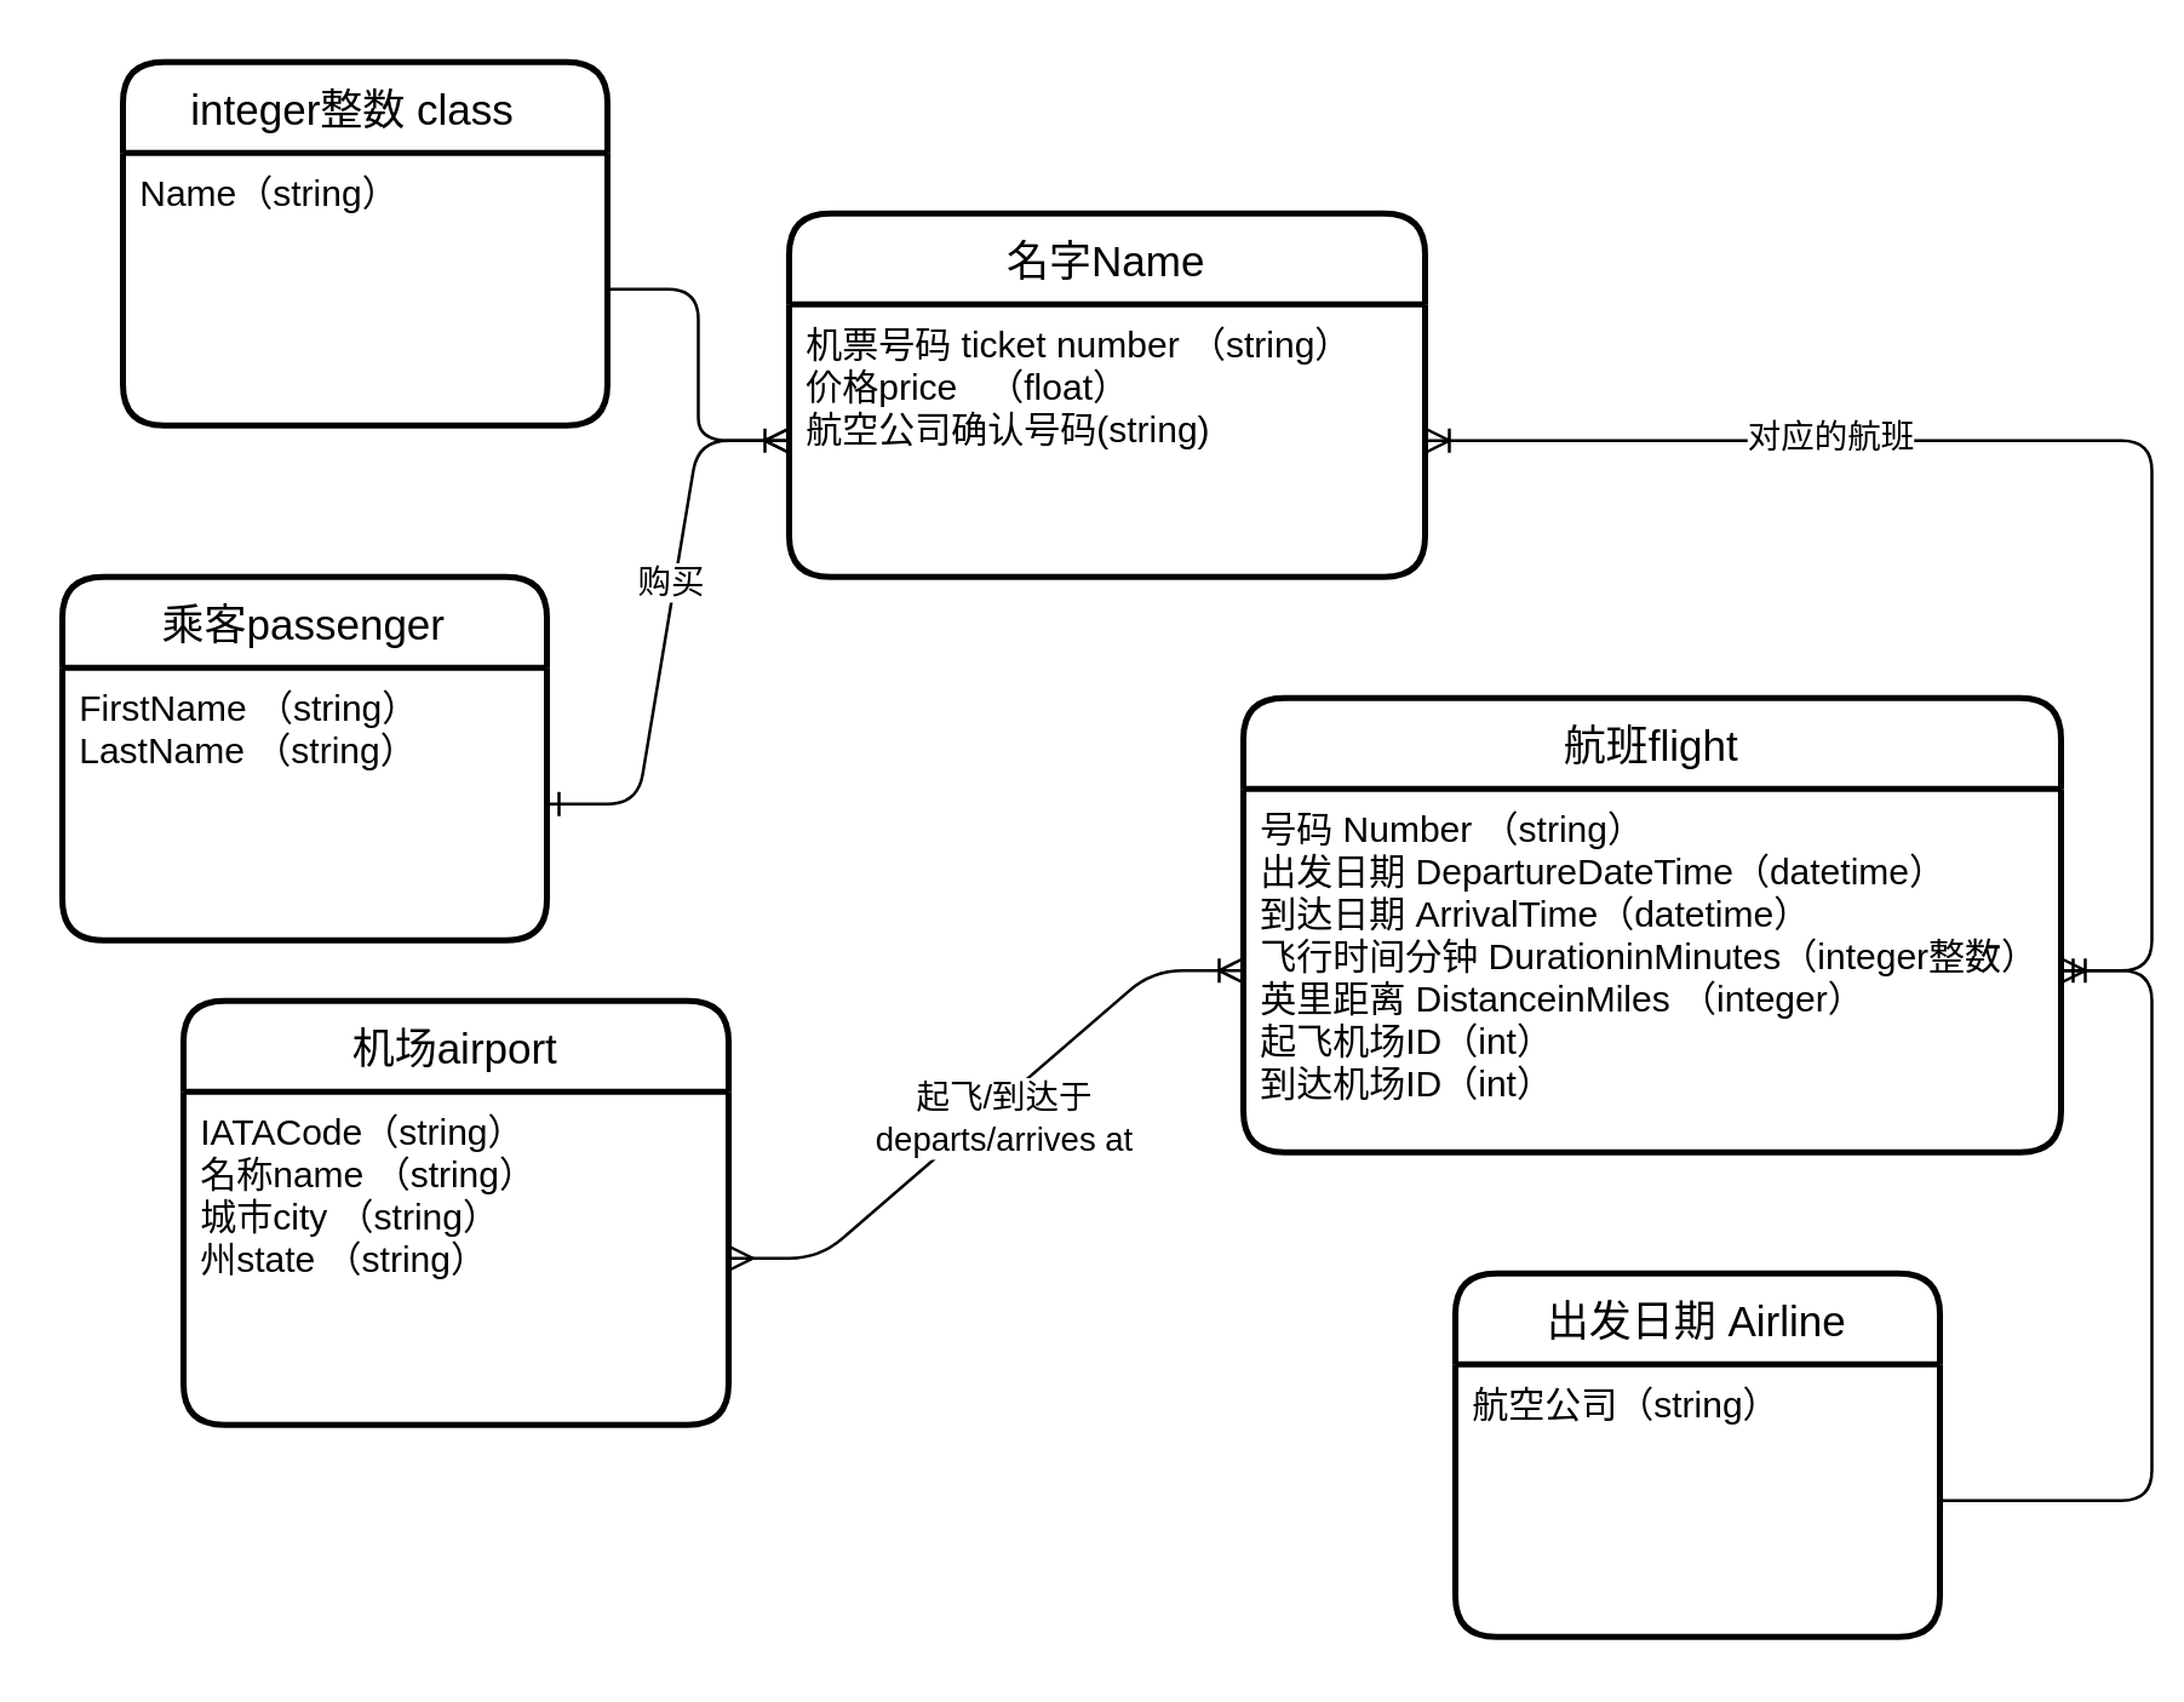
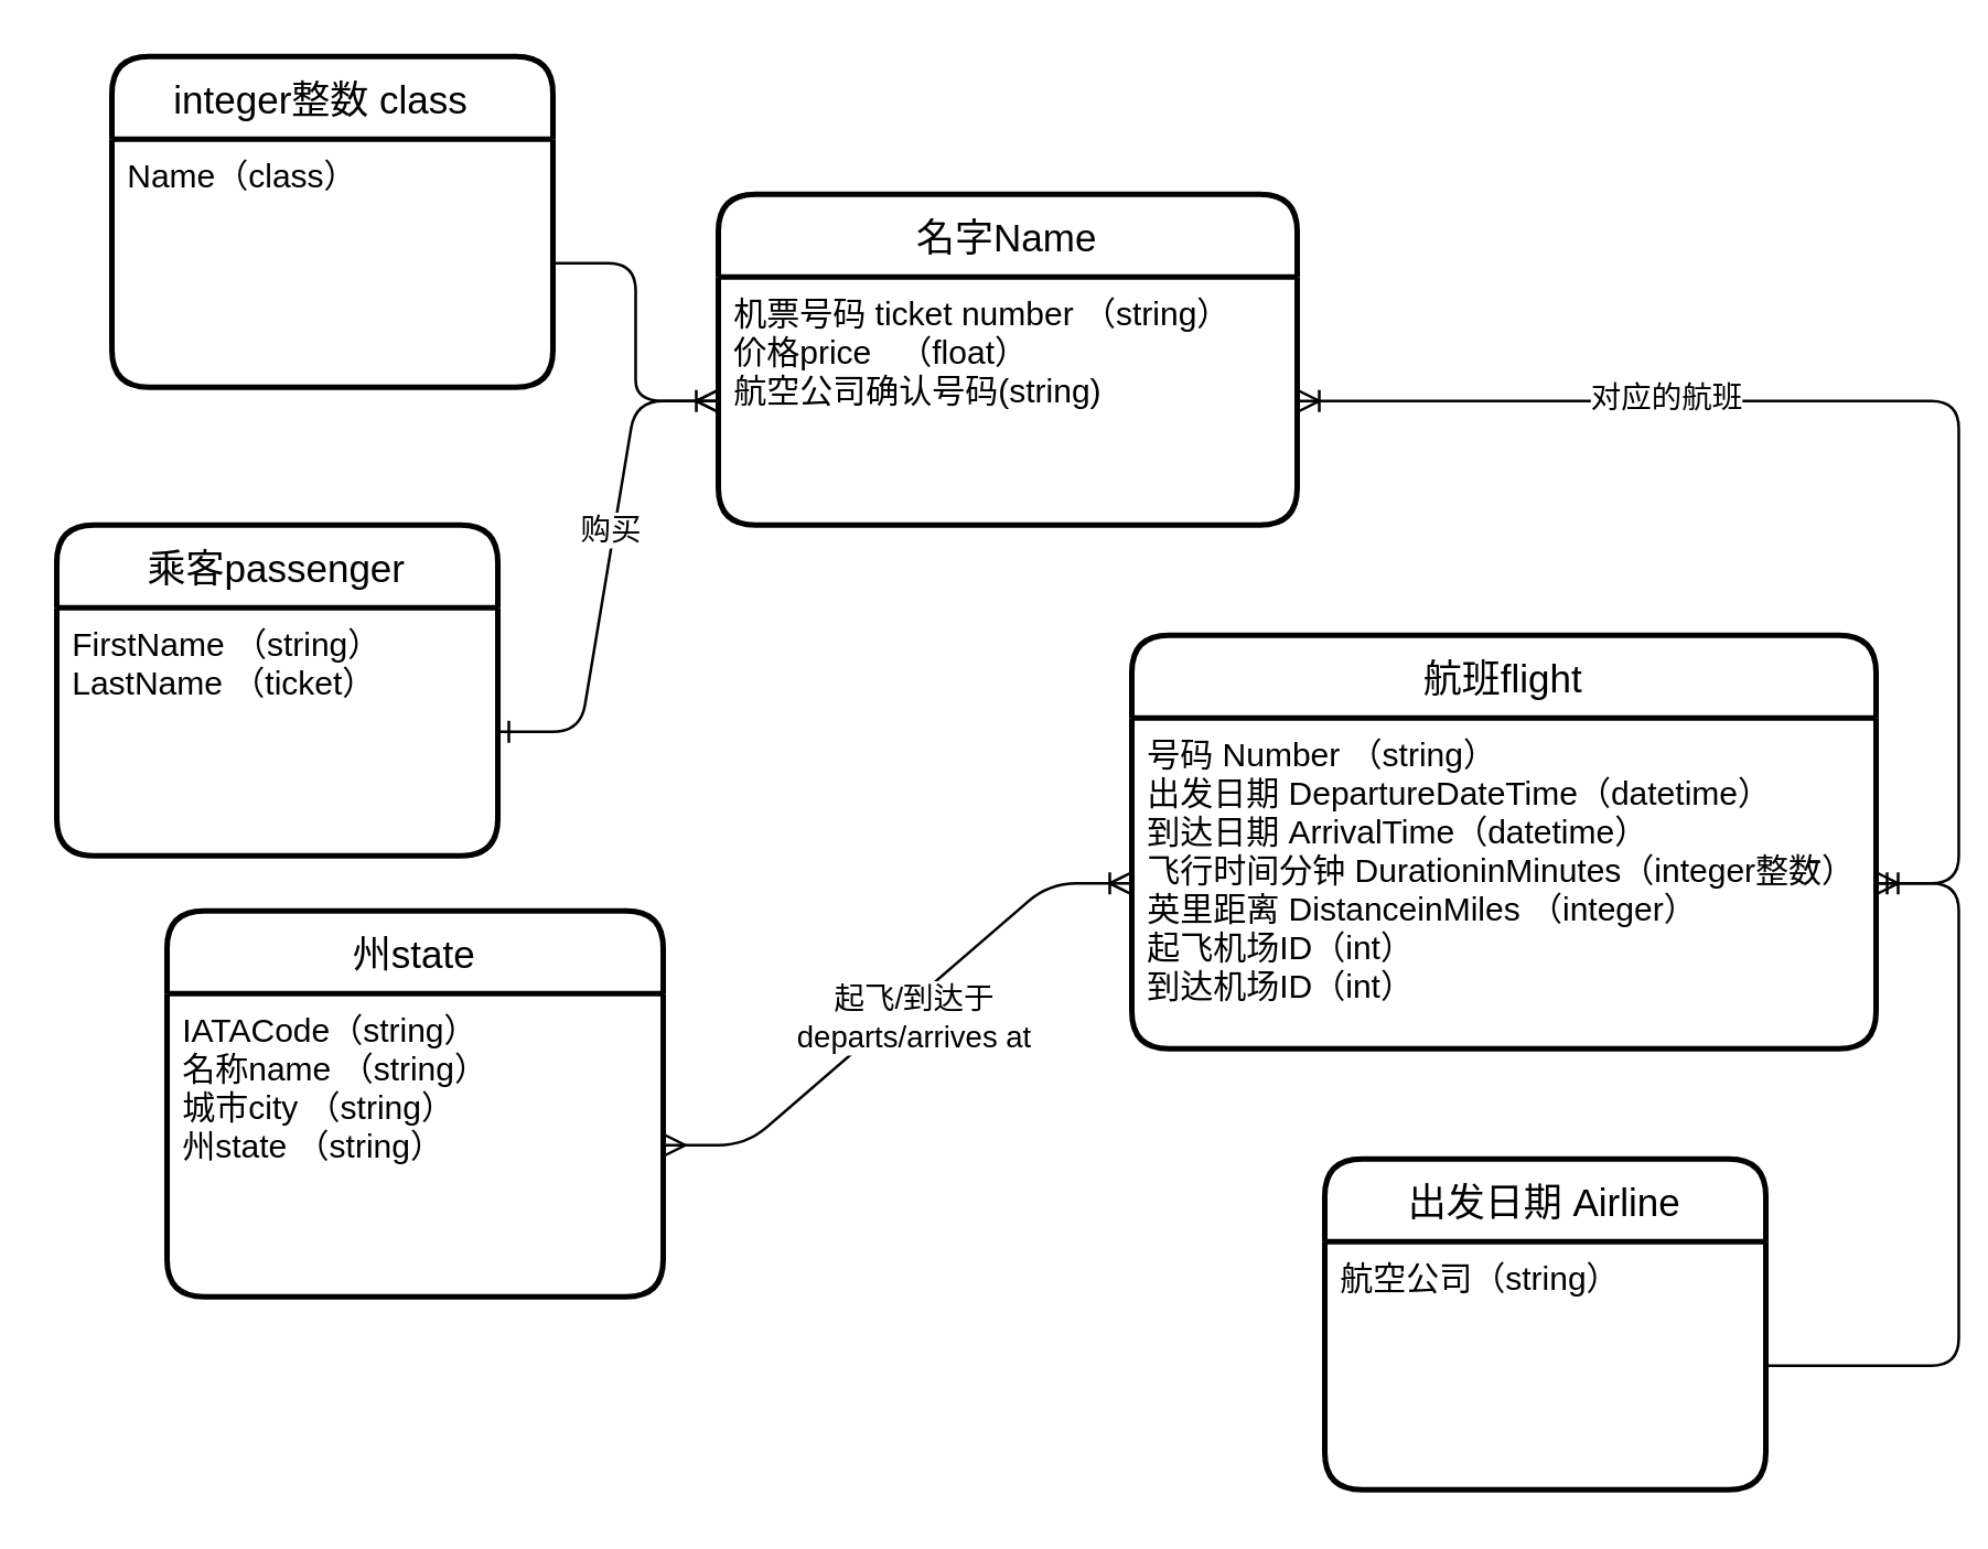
  <mxCell id="0" />
  <mxCell id="1" parent="0" />
  <mxCell id="2" value="乘客passenger" style="swimlane;childLayout=stackLayout;horizontal=1;startSize=30;horizontalStack=0;rounded=1;fontSize=14;fontStyle=0;strokeWidth=2;resizeParent=0;resizeLast=1;shadow=0;dashed=0;align=center;" vertex="1" parent="1"><mxGeometry x="20" y="190" width="160" height="120" as="geometry" /></mxCell>
- <mxCell id="3" value="FirstName （string）&#10;LastName （string）" style="align=left;strokeColor=none;fillColor=none;spacingLeft=4;fontSize=12;verticalAlign=top;resizable=0;rotatable=0;part=1;rounded=1;" vertex="1" parent="2"><mxGeometry y="30" width="160" height="90" as="geometry" /></mxCell>
+ <mxCell id="3" value="FirstName （string）&#10;LastName （ticket）" style="align=left;strokeColor=none;fillColor=none;spacingLeft=4;fontSize=12;verticalAlign=top;resizable=0;rotatable=0;part=1;rounded=1;" vertex="1" parent="2"><mxGeometry y="30" width="160" height="90" as="geometry" /></mxCell>
  <mxCell id="4" value="航班flight" style="swimlane;childLayout=stackLayout;horizontal=1;startSize=30;horizontalStack=0;rounded=1;fontSize=14;fontStyle=0;strokeWidth=2;resizeParent=0;resizeLast=1;shadow=0;dashed=0;align=center;" vertex="1" parent="1"><mxGeometry x="410" y="230" width="270" height="150" as="geometry" /></mxCell>
  <mxCell id="5" value="号码 Number （string）&#10;出发日期 DepartureDateTime（datetime）&#10;到达日期 ArrivalTime（datetime）&#10;飞行时间分钟 DurationinMinutes（integer整数）&#10;英里距离 DistanceinMiles （integer）&#10;起飞机场ID（int）&#10;到达机场ID（int）" style="align=left;strokeColor=none;fillColor=none;spacingLeft=4;fontSize=12;verticalAlign=top;resizable=0;rotatable=0;part=1;rounded=1;" vertex="1" parent="4"><mxGeometry y="30" width="270" height="120" as="geometry" /></mxCell>
- <mxCell id="6" value="机场airport" style="swimlane;childLayout=stackLayout;horizontal=1;startSize=30;horizontalStack=0;rounded=1;fontSize=14;fontStyle=0;strokeWidth=2;resizeParent=0;resizeLast=1;shadow=0;dashed=0;align=center;" vertex="1" parent="1"><mxGeometry x="60" y="330" width="180" height="140" as="geometry" /></mxCell>
+ <mxCell id="6" value="州state" style="swimlane;childLayout=stackLayout;horizontal=1;startSize=30;horizontalStack=0;rounded=1;fontSize=14;fontStyle=0;strokeWidth=2;resizeParent=0;resizeLast=1;shadow=0;dashed=0;align=center;" vertex="1" parent="1"><mxGeometry x="60" y="330" width="180" height="140" as="geometry" /></mxCell>
  <mxCell id="7" value="IATACode（string）&#10;名称name （string）&#10;城市city （string）&#10;州state （string）&#10;&#10;" style="align=left;strokeColor=none;fillColor=none;spacingLeft=4;fontSize=12;verticalAlign=top;resizable=0;rotatable=0;part=1;rounded=1;" vertex="1" parent="6"><mxGeometry y="30" width="180" height="110" as="geometry" /></mxCell>
  <mxCell id="8" value="" style="edgeStyle=entityRelationEdgeStyle;fontSize=12;html=1;endArrow=ERoneToMany;startArrow=ERmany;rounded=1;endFill=0;" edge="1" parent="1" source="7" target="5"><mxGeometry width="100" height="100" relative="1" as="geometry"><mxPoint x="400" y="450" as="sourcePoint" /><mxPoint x="500" y="350" as="targetPoint" /></mxGeometry></mxCell>
  <mxCell id="9" value="起飞/到达于&lt;br&gt;departs/arrives at" style="edgeLabel;html=1;align=center;verticalAlign=middle;resizable=0;points=[];rounded=1;" vertex="1" connectable="0" parent="8"><mxGeometry x="0.524" y="-2" relative="1" as="geometry"><mxPoint x="-36" y="34" as="offset" /></mxGeometry></mxCell>
  <mxCell id="10" value="名字Name" style="swimlane;childLayout=stackLayout;horizontal=1;startSize=30;horizontalStack=0;rounded=1;fontSize=14;fontStyle=0;strokeWidth=2;resizeParent=0;resizeLast=1;shadow=0;dashed=0;align=center;" vertex="1" parent="1"><mxGeometry x="260" y="70" width="210" height="120" as="geometry" /></mxCell>
  <mxCell id="11" value="机票号码 ticket number （string）&#10;价格price   （float）&#10;航空公司确认号码(string)&#10;" style="align=left;strokeColor=none;fillColor=none;spacingLeft=4;fontSize=12;verticalAlign=top;resizable=0;rotatable=0;part=1;rounded=1;" vertex="1" parent="10"><mxGeometry y="30" width="210" height="90" as="geometry" /></mxCell>
  <mxCell id="12" value="" style="edgeStyle=entityRelationEdgeStyle;fontSize=12;html=1;endArrow=ERmany;startArrow=ERone;rounded=1;startFill=0;" edge="1" parent="1" source="3" target="11"><mxGeometry width="100" height="100" relative="1" as="geometry"><mxPoint x="220" y="300" as="sourcePoint" /><mxPoint x="320" y="200" as="targetPoint" /></mxGeometry></mxCell>
  <mxCell id="13" value="购买" style="edgeLabel;html=1;align=center;verticalAlign=middle;resizable=0;points=[];rounded=1;" vertex="1" connectable="0" parent="12"><mxGeometry x="0.141" y="2" relative="1" as="geometry"><mxPoint as="offset" /></mxGeometry></mxCell>
  <mxCell id="14" value="" style="edgeStyle=entityRelationEdgeStyle;fontSize=12;html=1;endArrow=ERoneToMany;startArrow=ERone;rounded=1;endFill=0;startFill=0;" edge="1" parent="1" source="5" target="11"><mxGeometry width="100" height="100" relative="1" as="geometry"><mxPoint x="250" y="350" as="sourcePoint" /><mxPoint x="350" y="250" as="targetPoint" /></mxGeometry></mxCell>
  <mxCell id="15" value="对应的航班" style="edgeLabel;html=1;align=center;verticalAlign=middle;resizable=0;points=[];rounded=1;" vertex="1" connectable="0" parent="14"><mxGeometry x="0.4" y="-2" relative="1" as="geometry"><mxPoint as="offset" /></mxGeometry></mxCell>
  <mxCell id="16" value="出发日期 Airline" style="swimlane;childLayout=stackLayout;horizontal=1;startSize=30;horizontalStack=0;rounded=1;fontSize=14;fontStyle=0;strokeWidth=2;resizeParent=0;resizeLast=1;shadow=0;dashed=0;align=center;" vertex="1" parent="1"><mxGeometry x="480" y="420" width="160" height="120" as="geometry" /></mxCell>
  <mxCell id="17" value="航空公司（string）" style="align=left;strokeColor=none;fillColor=none;spacingLeft=4;fontSize=12;verticalAlign=top;resizable=0;rotatable=0;part=1;rounded=1;" vertex="1" parent="16"><mxGeometry y="30" width="160" height="90" as="geometry" /></mxCell>
  <mxCell id="18" value="" style="edgeStyle=entityRelationEdgeStyle;fontSize=12;html=1;endArrow=ERoneToMany;rounded=1;" edge="1" parent="1" source="17" target="5"><mxGeometry width="100" height="100" relative="1" as="geometry"><mxPoint x="340" y="450" as="sourcePoint" /><mxPoint x="440" y="350" as="targetPoint" /></mxGeometry></mxCell>
  <mxCell id="19" value="integer整数 class  " style="swimlane;childLayout=stackLayout;horizontal=1;startSize=30;horizontalStack=0;rounded=1;fontSize=14;fontStyle=0;strokeWidth=2;resizeParent=0;resizeLast=1;shadow=0;dashed=0;align=center;" vertex="1" parent="1"><mxGeometry x="40" y="20" width="160" height="120" as="geometry" /></mxCell>
- <mxCell id="20" value="Name（string）" style="align=left;strokeColor=none;fillColor=none;spacingLeft=4;fontSize=12;verticalAlign=top;resizable=0;rotatable=0;part=1;rounded=1;" vertex="1" parent="19"><mxGeometry y="30" width="160" height="90" as="geometry" /></mxCell>
+ <mxCell id="20" value="Name（class）" style="align=left;strokeColor=none;fillColor=none;spacingLeft=4;fontSize=12;verticalAlign=top;resizable=0;rotatable=0;part=1;rounded=1;" vertex="1" parent="19"><mxGeometry y="30" width="160" height="90" as="geometry" /></mxCell>
  <mxCell id="21" value="" style="edgeStyle=entityRelationEdgeStyle;fontSize=12;html=1;endArrow=ERoneToMany;rounded=1;" edge="1" parent="1" source="20" target="11"><mxGeometry width="100" height="100" relative="1" as="geometry"><mxPoint x="230" y="120" as="sourcePoint" /><mxPoint x="330" y="20" as="targetPoint" /></mxGeometry></mxCell>
